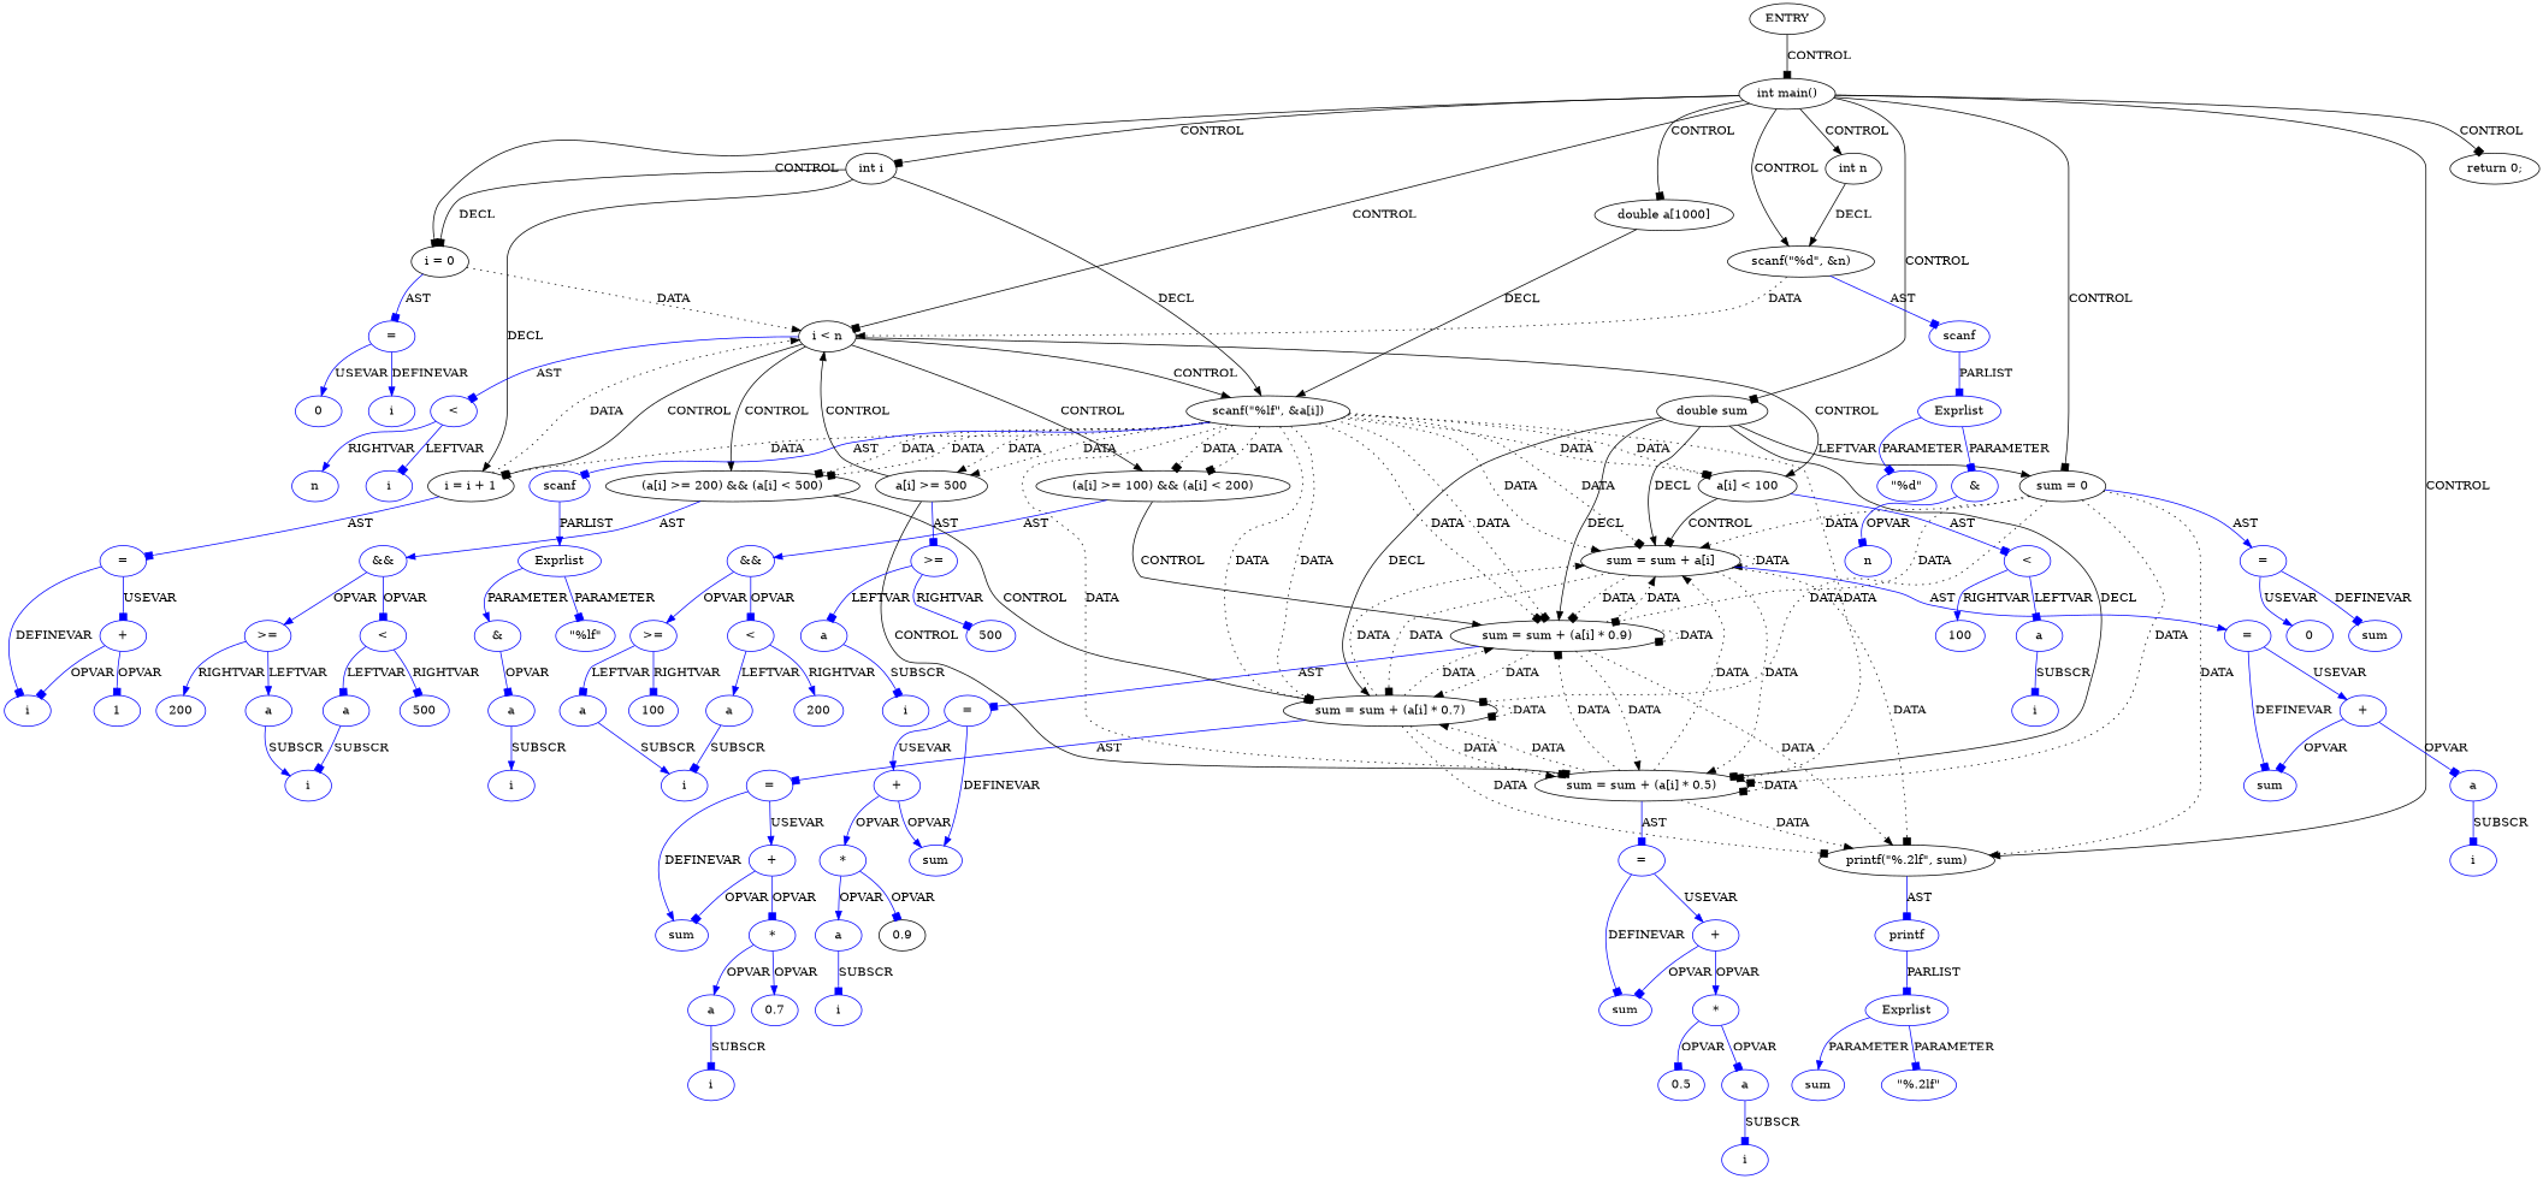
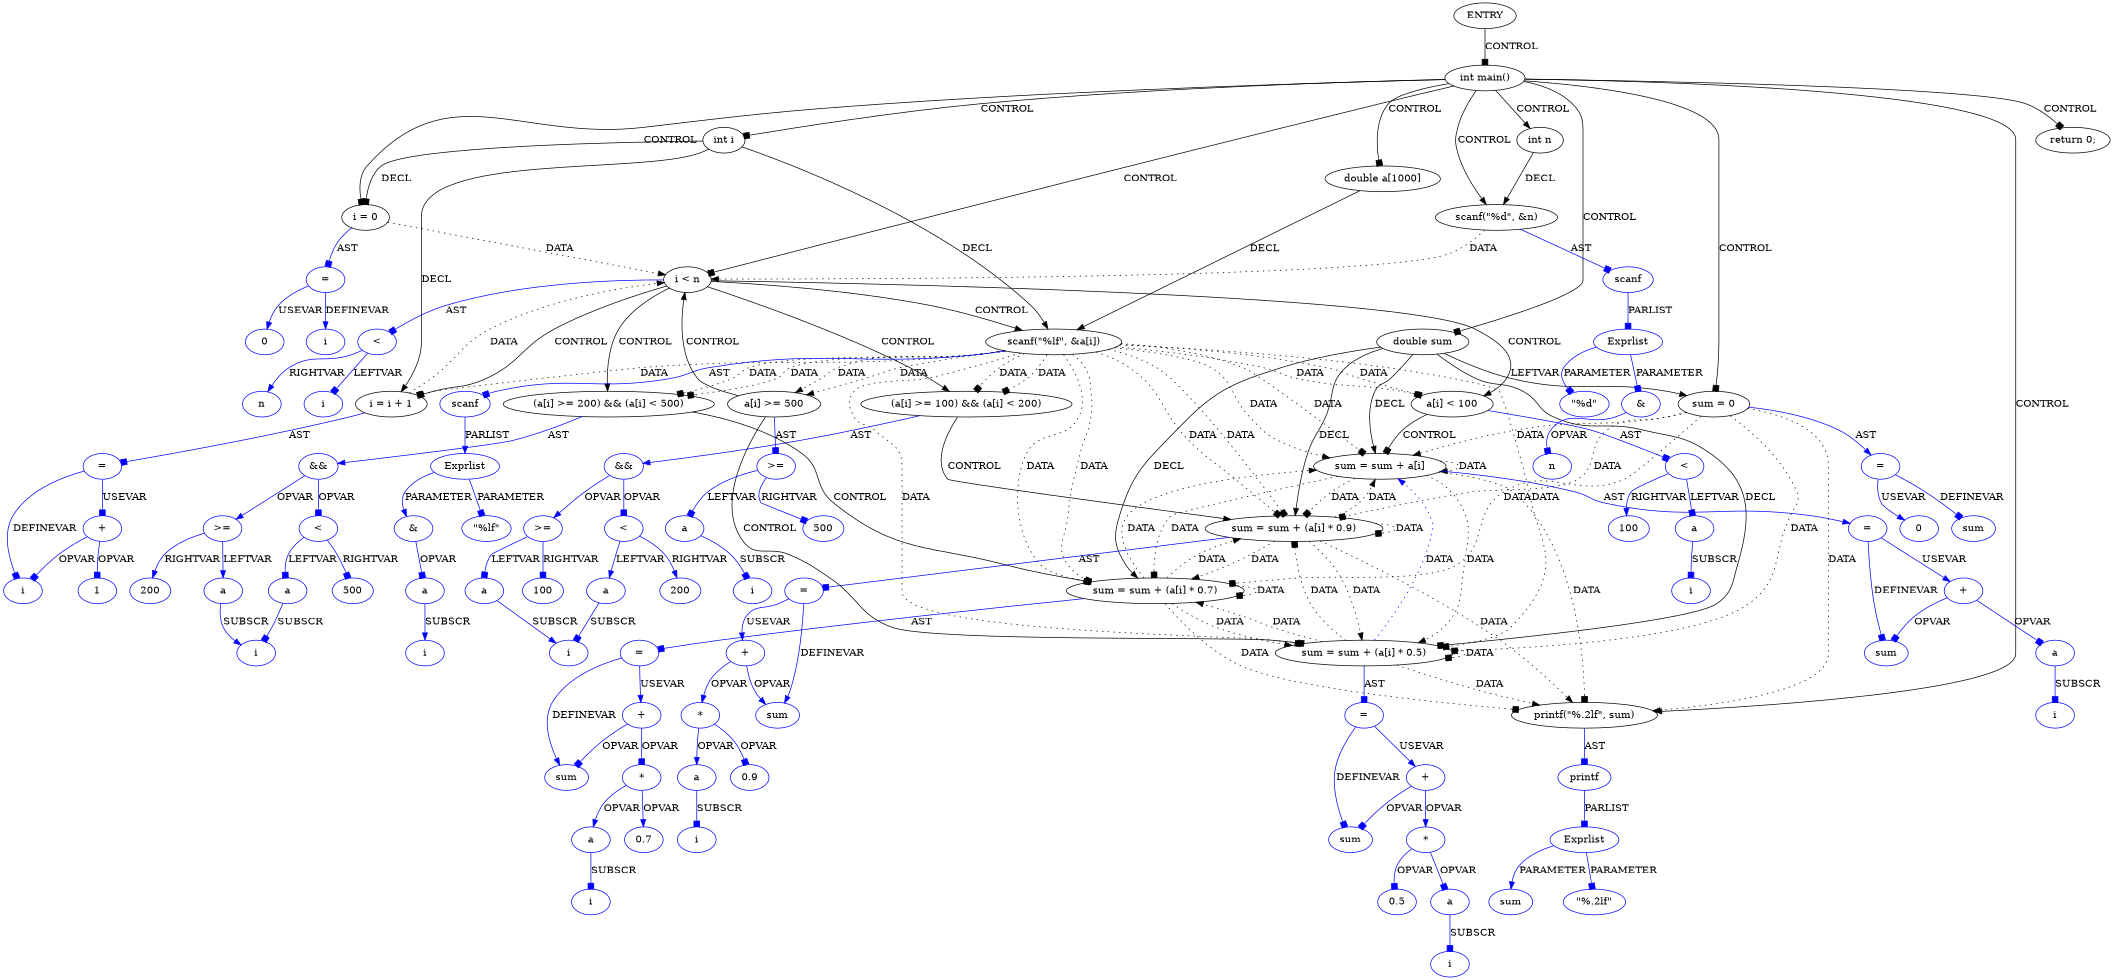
  digraph {
    node [coord=7 type=VAR color=blue]
    edge [arrowhead=box color=blue]
    n1 [coord=-1 label=ENTRY type=ENTRY color=""]
    n2 [coord=2 label="int main()" type=CONTROL color=""]
    n3 [coord=3 label="int n" type=DECL varname=n vartype=int color=""]
    n4 [coord=3 label="int i" type=DECL varname=i vartype=int color=""]
    n5 [coord=4 label="scanf(\"%d\", &n)" type=CALL color=""]
    n6 [coord=5 label="double a[1000]" type=DECL varname=a vartype="double[]" color=""]
    n7 [coord=5 label="double sum" type=DECL varname=sum vartype=double color=""]
    n8 [coord=6 label="sum = 0" type=ASSIGN color=""]
    n9 [label="i = 0" type=ASSIGN color=""]
    n10 [label="i < n" type=CONTROL color=""]
    n11 [coord=23 label="printf(\"%.2lf\", sum)" type=CALL color=""]
    n12 [coord=24 label="return 0;" type=RETURN color=""]
    n13 [coord=8 label="scanf(\"%lf\", &a[i])" type=CALL color=""]
    n14 [label="i = i + 1" type=ASSIGN color=""]
    n15 [coord=4 label=scanf type=FUNCNAME]
    n16 [coord=11 label="sum = sum + a[i]" type=ASSIGN color=""]
    n17 [coord=14 label="sum = sum + (a[i] * 0.9)" type=ASSIGN color=""]
    n18 [coord=17 label="sum = sum + (a[i] * 0.7)" type=ASSIGN color=""]
    n19 [coord=20 label="sum = sum + (a[i] * 0.5)" type=ASSIGN color=""]
    n20 [coord=6 label="=" type=ASSIGNOP]
    n21 [label="=" type=ASSIGNOP]
    n22 [coord=10 label="a[i] < 100" type=CONTROL color=""]
    n23 [coord=13 label="(a[i] >= 100) && (a[i] < 200)" type=CONTROL color=""]
    n24 [coord=16 label="(a[i] >= 200) && (a[i] < 500)" type=CONTROL color=""]
    n25 [label="<" type=OP]
    n26 [coord=23 label=printf type=FUNCNAME]
    n27 [coord=19 label="a[i] >= 500" type=CONTROL color=""]
    n28 [coord=8 label=scanf type=FUNCNAME]
    n29 [label="=" type=ASSIGNOP]
    n30 [coord=4 label=Exprlist type=EXPRS]
    n31 [coord=4 label="\"%d\"" type=CONST]
    n32 [coord=4 label="&" type=OP]
    n33 [coord=4 label=n]
    n34 [coord=11 label="=" type=ASSIGNOP]
    n35 [coord=14 label="=" type=ASSIGNOP]
    n36 [coord=17 label="=" type=ASSIGNOP]
    n37 [coord=20 label="=" type=ASSIGNOP]
    n38 [coord=6 label=sum]
    n39 [coord=6 label=0 type=CONST]
    n40 [label=i]
    n41 [label=0 type=CONST]
    n42 [coord=10 label="<" type=OP]
    n43 [coord=13 label="&&" type=OP]
    n44 [coord=16 label="&&" type=OP]
    n45 [coord=19 label=">=" type=OP]
    n46 [label=i]
    n47 [label=n]
    n48 [coord=8 label=Exprlist type=EXPRS]
    n49 [coord=8 label="\"%lf\"" type=CONST]
    n50 [coord=8 label="&" type=OP]
    n51 [coord=8 label=a type=ARRVAR]
    n52 [coord=8 label=i]
    n53 [coord=10 label=a type=ARRVAR]
    n54 [coord=10 label=100 type=CONST]
    n55 [coord=11 label=sum]
    n56 [coord=11 label="+" type=OP]
    n57 [coord=11 label=a type=ARRVAR]
    n58 [coord=11 label=i]
    n59 [coord=10 label=i]
    n60 [coord=13 label=">=" type=OP]
    n61 [coord=13 label="<" type=OP]
    n62 [coord=14 label=sum]
    n63 [coord=14 label="+" type=OP]
    n64 [coord=14 label="*" type=OP]
    n65 [coord=14 label=a type=ARRVAR]
-   n66 [color=black coord=14 label=0.9 type=CONST]
+   n66 [coord=14 label=0.9 type=CONST]
    n67 [coord=14 label=i]
    n68 [coord=13 label=a type=ARRVAR]
    n69 [coord=13 label=100 type=CONST]
    n70 [coord=13 label=a type=ARRVAR]
    n71 [coord=13 label=200 type=CONST]
    n72 [coord=13 label=i]
    n73 [coord=16 label=">=" type=OP]
    n74 [coord=16 label="<" type=OP]
    n75 [coord=17 label=sum]
    n76 [coord=17 label="+" type=OP]
    n77 [coord=17 label="*" type=OP]
    n78 [coord=17 label=a type=ARRVAR]
    n79 [coord=17 label=0.7 type=CONST]
    n80 [coord=17 label=i]
    n81 [coord=16 label=a type=ARRVAR]
    n82 [coord=16 label=200 type=CONST]
    n83 [coord=16 label=a type=ARRVAR]
    n84 [coord=16 label=500 type=CONST]
    n85 [coord=16 label=i]
    n86 [coord=19 label=a type=ARRVAR]
    n87 [coord=19 label=500 type=CONST]
    n88 [coord=20 label=sum]
    n89 [coord=20 label="+" type=OP]
    n90 [coord=20 label="*" type=OP]
    n91 [coord=20 label=a type=ARRVAR]
    n92 [coord=20 label=0.5 type=CONST]
    n93 [coord=20 label=i]
    n94 [coord=19 label=i]
    n95 [label=i]
    n96 [label="+" type=OP]
    n97 [label=1 type=CONST]
    n98 [coord=23 label=Exprlist type=EXPRS]
    n99 [coord=23 label="\"%.2lf\"" type=CONST]
    n100 [coord=23 label=sum]
    n1 -> n2 [label=CONTROL color=""]
    n2 -> n3 [arrowhead=normal label=CONTROL color=""]
    n2 -> n4 [label=CONTROL color=""]
    n2 -> n5 [arrowhead=normal label=CONTROL color=""]
    n2 -> n6 [label=CONTROL color=""]
    n2 -> n7 [label=CONTROL color=""]
    n2 -> n8 [label=CONTROL color=""]
    n2 -> n9 [label=CONTROL color=""]
    n2 -> n10 [label=CONTROL color=""]
    n2 -> n11 [arrowhead=normal label=CONTROL color=""]
    n2 -> n12 [label=CONTROL color=""]
    n3 -> n5 [arrowhead=normal label=DECL color=""]
    n4 -> n9 [label=DECL color=""]
    n4 -> n13 [arrowhead=normal label=DECL color=""]
    n4 -> n14 [arrowhead=normal label=DECL color=""]
    n5 -> n10 [arrowhead=normal label=DATA style=dotted color=""]
    n5 -> n15 [label=AST]
    n6 -> n13 [arrowhead=normal label=DECL color=""]
    n7 -> n8 [arrowhead=normal label=LEFTVAR color=""]
    n7 -> n16 [arrowhead=normal label=DECL color=""]
    n7 -> n17 [arrowhead=normal label=DECL color=""]
    n7 -> n18 [arrowhead=normal label=DECL color=""]
    n7 -> n19 [label=DECL color=""]
    n8 -> n11 [arrowhead=normal label=DATA style=dotted color=""]
    n8 -> n16 [arrowhead=normal label=DATA style=dotted color=""]
    n8 -> n17 [label=DATA style=dotted color=""]
    n8 -> n18 [label=DATA style=dotted color=""]
    n8 -> n19 [label=DATA style=dotted color=""]
    n8 -> n20 [arrowhead=normal label=AST]
    n9 -> n10 [arrowhead=normal label=DATA style=dotted color=""]
    n9 -> n21 [label=AST]
    n10 -> n13 [arrowhead=normal label=CONTROL color=""]
    n10 -> n14 [label=CONTROL color=""]
    n10 -> n22 [arrowhead=normal label=CONTROL color=""]
    n10 -> n23 [arrowhead=normal label=CONTROL color=""]
    n10 -> n24 [arrowhead=normal label=CONTROL color=""]
    n10 -> n25 [label=AST]
    n11 -> n26 [label=AST]
    n13 -> n14 [label=DATA style=dotted color=""]
    n13 -> n16 [label=DATA style=dotted color=""]
    n13 -> n16 [arrowhead=normal label=DATA style=dotted color=""]
    n13 -> n17 [label=DATA style=dotted color=""]
    n13 -> n17 [label=DATA style=dotted color=""]
    n13 -> n18 [label=DATA style=dotted color=""]
    n13 -> n18 [label=DATA style=dotted color=""]
    n13 -> n19 [label=DATA style=dotted color=""]
    n13 -> n19 [label=DATA style=dotted color=""]
    n13 -> n22 [label=DATA style=dotted color=""]
    n13 -> n22 [arrowhead=normal label=DATA style=dotted color=""]
    n13 -> n23 [label=DATA style=dotted color=""]
    n13 -> n23 [label=DATA style=dotted color=""]
    n13 -> n24 [label=DATA style=dotted color=""]
    n13 -> n24 [label=DATA style=dotted color=""]
    n13 -> n27 [arrowhead=normal label=DATA style=dotted color=""]
    n13 -> n27 [arrowhead=normal label=DATA style=dotted color=""]
    n13 -> n28 [label=AST]
    n14 -> n10 [arrowhead=normal label=DATA style=dotted color=""]
    n14 -> n29 [label=AST]
    n15 -> n30 [label=PARLIST]
    n16 -> n11 [label=DATA style=dotted color=""]
    n16 -> n16 [arrowhead=normal label=DATA style=dotted color=""]
    n16 -> n17 [label=DATA style=dotted color=""]
    n16 -> n18 [label=DATA style=dotted color=""]
    n16 -> n19 [arrowhead=normal label=DATA style=dotted color=""]
    n16 -> n34 [arrowhead=normal label=AST]
    n17 -> n11 [arrowhead=normal label=DATA style=dotted color=""]
    n17 -> n16 [arrowhead=normal label=DATA style=dotted color=""]
    n17 -> n17 [label=DATA style=dotted color=""]
    n17 -> n18 [arrowhead=normal label=DATA style=dotted color=""]
    n17 -> n19 [arrowhead=normal label=DATA style=dotted color=""]
    n17 -> n35 [label=AST]
    n18 -> n11 [label=DATA style=dotted color=""]
    n18 -> n16 [arrowhead=normal label=DATA style=dotted color=""]
    n18 -> n17 [arrowhead=normal label=DATA style=dotted color=""]
    n18 -> n18 [label=DATA style=dotted color=""]
    n18 -> n19 [arrowhead=normal label=DATA style=dotted color=""]
    n18 -> n36 [label=AST]
    n19 -> n11 [arrowhead=normal label=DATA style=dotted color=""]
-   n19 -> n16 [arrowhead=normal label=DATA style=dotted color=""]
+   n19 -> n16 [arrowhead=normal label=DATA style=dotted]
    n19 -> n17 [label=DATA style=dotted color=""]
    n19 -> n18 [arrowhead=normal label=DATA style=dotted color=""]
    n19 -> n19 [label=DATA style=dotted color=""]
    n19 -> n37 [label=AST]
    n20 -> n38 [label=DEFINEVAR]
    n20 -> n39 [arrowhead=normal label=USEVAR]
    n21 -> n40 [arrowhead=normal label=DEFINEVAR]
    n21 -> n41 [arrowhead=normal label=USEVAR]
    n22 -> n16 [label=CONTROL color=""]
    n22 -> n42 [label=AST]
    n23 -> n17 [arrowhead=normal label=CONTROL color=""]
    n23 -> n43 [arrowhead=normal label=AST]
    n24 -> n18 [label=CONTROL color=""]
    n24 -> n44 [arrowhead=normal label=AST]
    n25 -> n46 [label=LEFTVAR]
    n25 -> n47 [arrowhead=normal label=RIGHTVAR]
    n26 -> n98 [label=PARLIST]
    n27 -> n10 [arrowhead=normal label=CONTROL color=""]
    n27 -> n19 [label=CONTROL color=""]
    n27 -> n45 [label=AST]
    n28 -> n48 [arrowhead=normal label=PARLIST]
    n29 -> n95 [label=DEFINEVAR]
    n29 -> n96 [label=USEVAR]
    n30 -> n31 [label=PARAMETER]
    n30 -> n32 [label=PARAMETER]
    n32 -> n33 [label=OPVAR]
    n34 -> n55 [label=DEFINEVAR]
    n34 -> n56 [arrowhead=normal label=USEVAR]
    n35 -> n62 [arrowhead=normal label=DEFINEVAR]
    n35 -> n63 [arrowhead=normal label=USEVAR]
    n36 -> n75 [arrowhead=normal label=DEFINEVAR]
    n36 -> n76 [arrowhead=normal label=USEVAR]
    n37 -> n88 [label=DEFINEVAR]
    n37 -> n89 [arrowhead=normal label=USEVAR]
    n42 -> n53 [label=LEFTVAR]
    n42 -> n54 [arrowhead=normal label=RIGHTVAR]
    n43 -> n60 [arrowhead=normal label=OPVAR]
    n43 -> n61 [label=OPVAR]
    n44 -> n73 [arrowhead=normal label=OPVAR]
    n44 -> n74 [label=OPVAR]
    n45 -> n86 [label=LEFTVAR]
    n45 -> n87 [label=RIGHTVAR]
    n48 -> n49 [label=PARAMETER]
    n48 -> n50 [arrowhead=normal label=PARAMETER]
    n50 -> n51 [label=OPVAR]
    n51 -> n52 [arrowhead=normal label=SUBSCR]
    n53 -> n59 [label=SUBSCR]
    n56 -> n55 [label=OPVAR]
    n56 -> n57 [label=OPVAR]
    n57 -> n58 [label=SUBSCR]
    n60 -> n68 [label=LEFTVAR]
    n60 -> n69 [label=RIGHTVAR]
    n61 -> n70 [arrowhead=normal label=LEFTVAR]
    n61 -> n71 [arrowhead=normal label=RIGHTVAR]
    n63 -> n62 [arrowhead=normal label=OPVAR]
    n63 -> n64 [arrowhead=normal label=OPVAR]
    n64 -> n65 [arrowhead=normal label=OPVAR]
    n64 -> n66 [label=OPVAR]
    n65 -> n67 [label=SUBSCR]
    n68 -> n72 [arrowhead=normal label=SUBSCR]
    n70 -> n72 [label=SUBSCR]
    n73 -> n81 [arrowhead=normal label=LEFTVAR]
    n73 -> n82 [arrowhead=normal label=RIGHTVAR]
    n74 -> n83 [label=LEFTVAR]
    n74 -> n84 [label=RIGHTVAR]
    n76 -> n75 [label=OPVAR]
    n76 -> n77 [label=OPVAR]
    n77 -> n78 [arrowhead=normal label=OPVAR]
    n77 -> n79 [arrowhead=normal label=OPVAR]
    n78 -> n80 [label=SUBSCR]
    n81 -> n85 [arrowhead=normal label=SUBSCR]
    n83 -> n85 [label=SUBSCR]
    n86 -> n94 [label=SUBSCR]
    n89 -> n88 [label=OPVAR]
    n89 -> n90 [arrowhead=normal label=OPVAR]
    n90 -> n91 [label=OPVAR]
    n90 -> n92 [label=OPVAR]
    n91 -> n93 [label=SUBSCR]
    n96 -> n95 [label=OPVAR]
    n96 -> n97 [label=OPVAR]
    n98 -> n99 [label=PARAMETER]
    n98 -> n100 [arrowhead=normal label=PARAMETER]
  }
